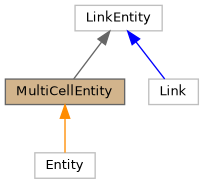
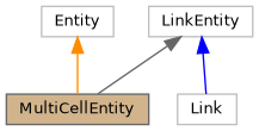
  digraph {
    node [color=grey75 fillcolor=white fontname=Helvetica fontsize=10 shape=box style=filled]
    edge [dir=back fontname=Helvetica fontsize=10 labelfontname=Helvetica labelfontsize=10 style=solid]
    n1 [color=gray40 fillcolor=tan fontcolor=black height=0.2 label=MultiCellEntity width=0.4]
    n2 [height=0.2 label=LinkEntity width=0.4]
    n3 [height=0.2 label=Link width=0.4]
    n4 [height=0.2 label=Entity width=0.4]
    n2 -> n1 [color=gray40]
    n2 -> n3 [color=blue]
-   n1 -> n4 [color=darkorange]
+   n4 -> n1 [color=darkorange]
  }
